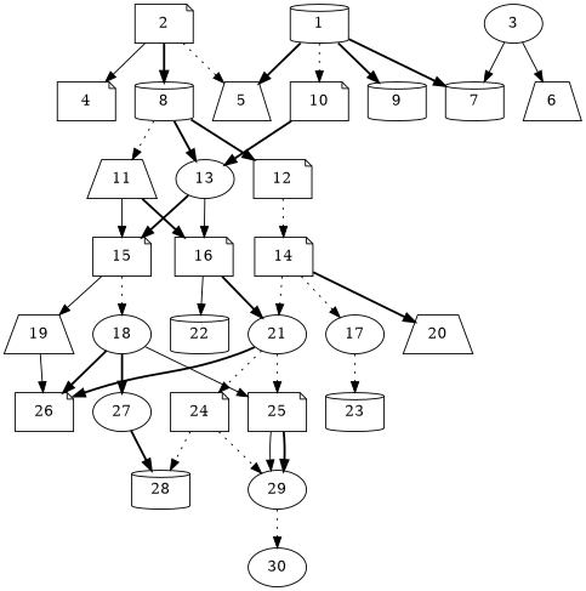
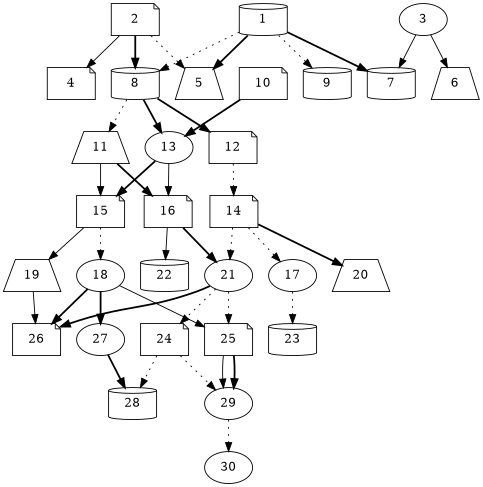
  digraph {
    node [alpha=0.20 compute_size=28991029248 result_size=0 shape=note]
    edge [style=bold]
    1 [compute_size=782757789696 ram=15439232 result_size=54272 shape=cylinder trans_size=874698]
    5 [alpha=0.05 ram=41884112 shape=trapezium trans_size=467768]
    7 [alpha=0.13 compute_size=549755813888 ram=50974688 shape=cylinder trans_size=415275]
    9 [alpha=0.15 compute_size=29351731200 ram=45486128 shape=cylinder trans_size=130338]
    10 [alpha=0.10 compute_size=5718835200 ram=3882368 result_size=74752 trans_size=875465]
    13 [alpha=0.16 compute_size=5828861952 ram=27651872 result_size=13312 shape=ellipse trans_size=710890]
    15 [alpha=0.14 compute_size=32133873664 ram=31645136 result_size=91136 trans_size=622497]
    16 [alpha=0.06 ram=11989280 result_size=29696 trans_size=1033615]
    2 [alpha=0.17 compute_size=16923727872 ram=37814816 result_size=54272 trans_size=851201]
    4 [alpha=0.19 ram=14670992 trans_size=277809]
    8 [alpha=0.04 compute_size=10013331456 ram=46344656 result_size=54272 shape=cylinder trans_size=58728]
    11 [alpha=0.11 ram=21436256 result_size=29696 shape=trapezium trans_size=304919]
    12 [alpha=0.08 compute_size=2792345600 ram=13311920 result_size=1024 trans_size=622784]
    14 [alpha=0.07 compute_size=549755813888 ram=30127664 result_size=91136 trans_size=154698]
    3 [alpha=0.10 compute_size=266043617725 ram=1998992 result_size=54272 shape=ellipse trans_size=694810]
    6 [alpha=0.02 compute_size=1073741824000 ram=31896992 shape=trapezium trans_size=251243]
    18 [alpha=0.07 compute_size=13441794048 ram=28464464 result_size=13312 shape=ellipse trans_size=819999]
    19 [alpha=0.13 compute_size=37018624000 ram=31863728 result_size=1024 shape=trapezium trans_size=356357]
    21 [alpha=0.10 compute_size=231928233984 ram=24060944 result_size=13312 shape=ellipse trans_size=294753]
    22 [alpha=0.13 ram=30905408 result_size=29696 shape=cylinder trans_size=1036939]
    17 [compute_size=1073741824000 ram=34179536 result_size=1024 shape=ellipse trans_size=9496]
    20 [alpha=0.14 compute_size=287433745623 ram=41199824 shape=trapezium trans_size=705743]
    25 [compute_size=1794473984 ram=30281312 result_size=70656 trans_size=238584]
    26 [alpha=0.00 compute_size=652947488303 ram=21650096 result_size=9216 trans_size=383946]
    27 [alpha=0.04 compute_size=8589934592 ram=18911360 shape=ellipse trans_size=825786]
    24 [alpha=0.10 compute_size=1073741824000 ram=31572272 result_size=1024 trans_size=603731]
    23 [alpha=0.19 compute_size=1484529664 ram=26774336 shape=cylinder trans_size=616678]
    29 [alpha=0.18 compute_size=68719476736 ram=41603744 result_size=74752 shape=ellipse trans_size=599991]
    28 [alpha=0.12 compute_size=231928233984 ram=11190944 shape=cylinder trans_size=381772]
    30 [compute_size=549755813888 ram=15136688 shape=ellipse trans_size=723965]
    1 -> 5
    1 -> 7
-   1 -> 9
-   1 -> 10 [style=dotted]
+   1 -> 9 [style=dotted]
+   1 -> 8 [style=dotted]
    10 -> 13
    13 -> 15
    13 -> 16 [style=solid]
    15 -> 18 [style=dotted]
    15 -> 19 [style=solid]
    16 -> 21
    16 -> 22 [style=solid]
    2 -> 5 [style=dotted]
    2 -> 4 [style=solid]
    2 -> 8
    8 -> 13
    8 -> 11 [style=dotted]
    8 -> 12
    11 -> 15 [style=solid]
    11 -> 16
    12 -> 14 [style=dotted]
    14 -> 21 [style=dotted]
    14 -> 17 [style=dotted]
    14 -> 20
    3 -> 7 [style=solid]
    3 -> 6 [style=solid]
    18 -> 25 [style=solid]
    18 -> 26
    18 -> 27
    19 -> 26 [style=solid]
    21 -> 25 [style=dotted]
    21 -> 26
    21 -> 24 [style=dotted]
    17 -> 23 [style=dotted]
    25 -> 29 [style=solid]
    25 -> 29
    27 -> 28
    24 -> 29 [style=dotted]
    24 -> 28 [style=dotted]
    29 -> 30 [style=dotted]
  }
